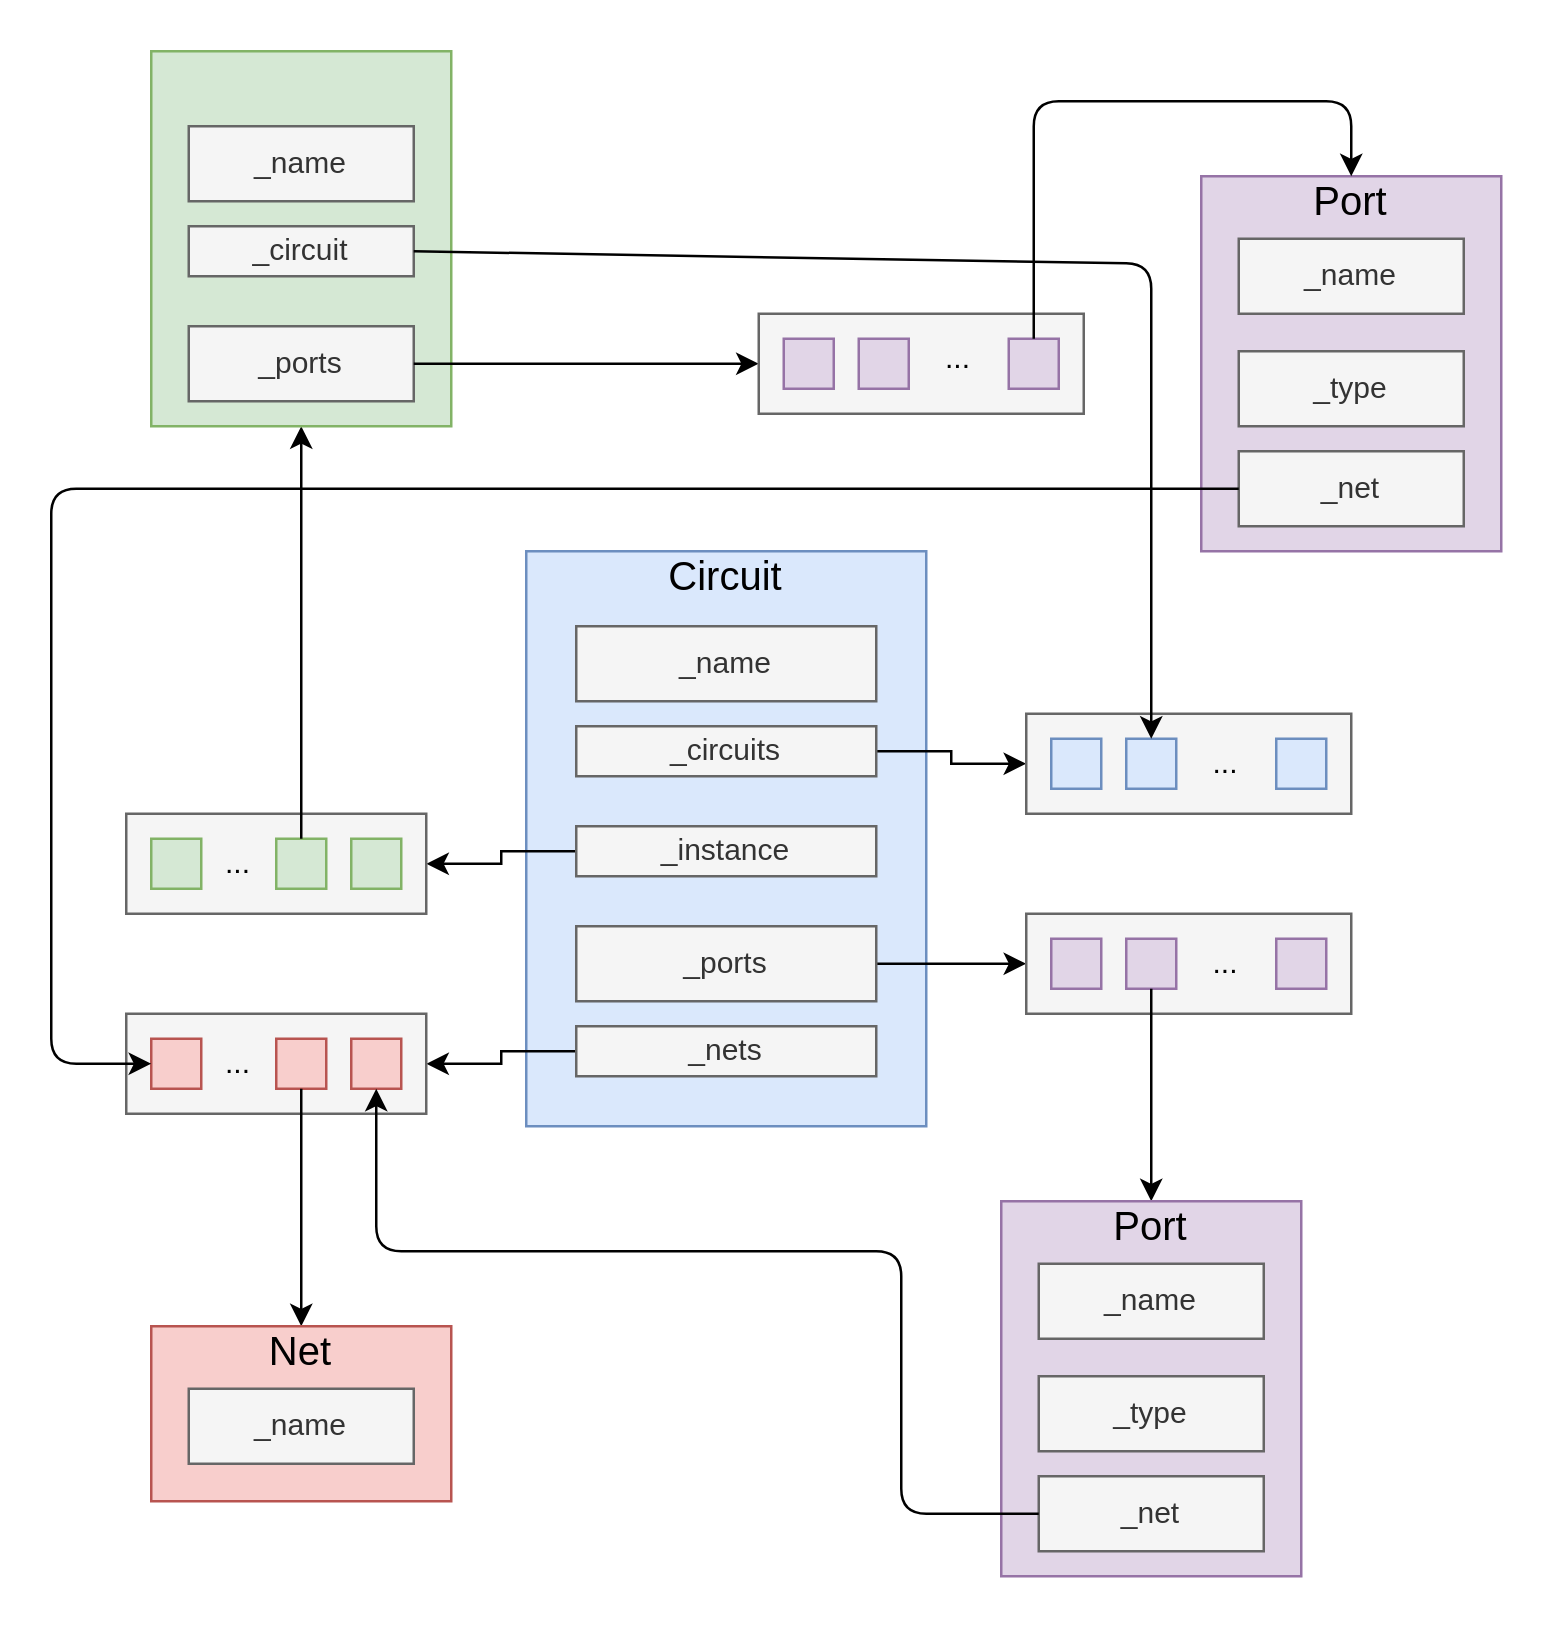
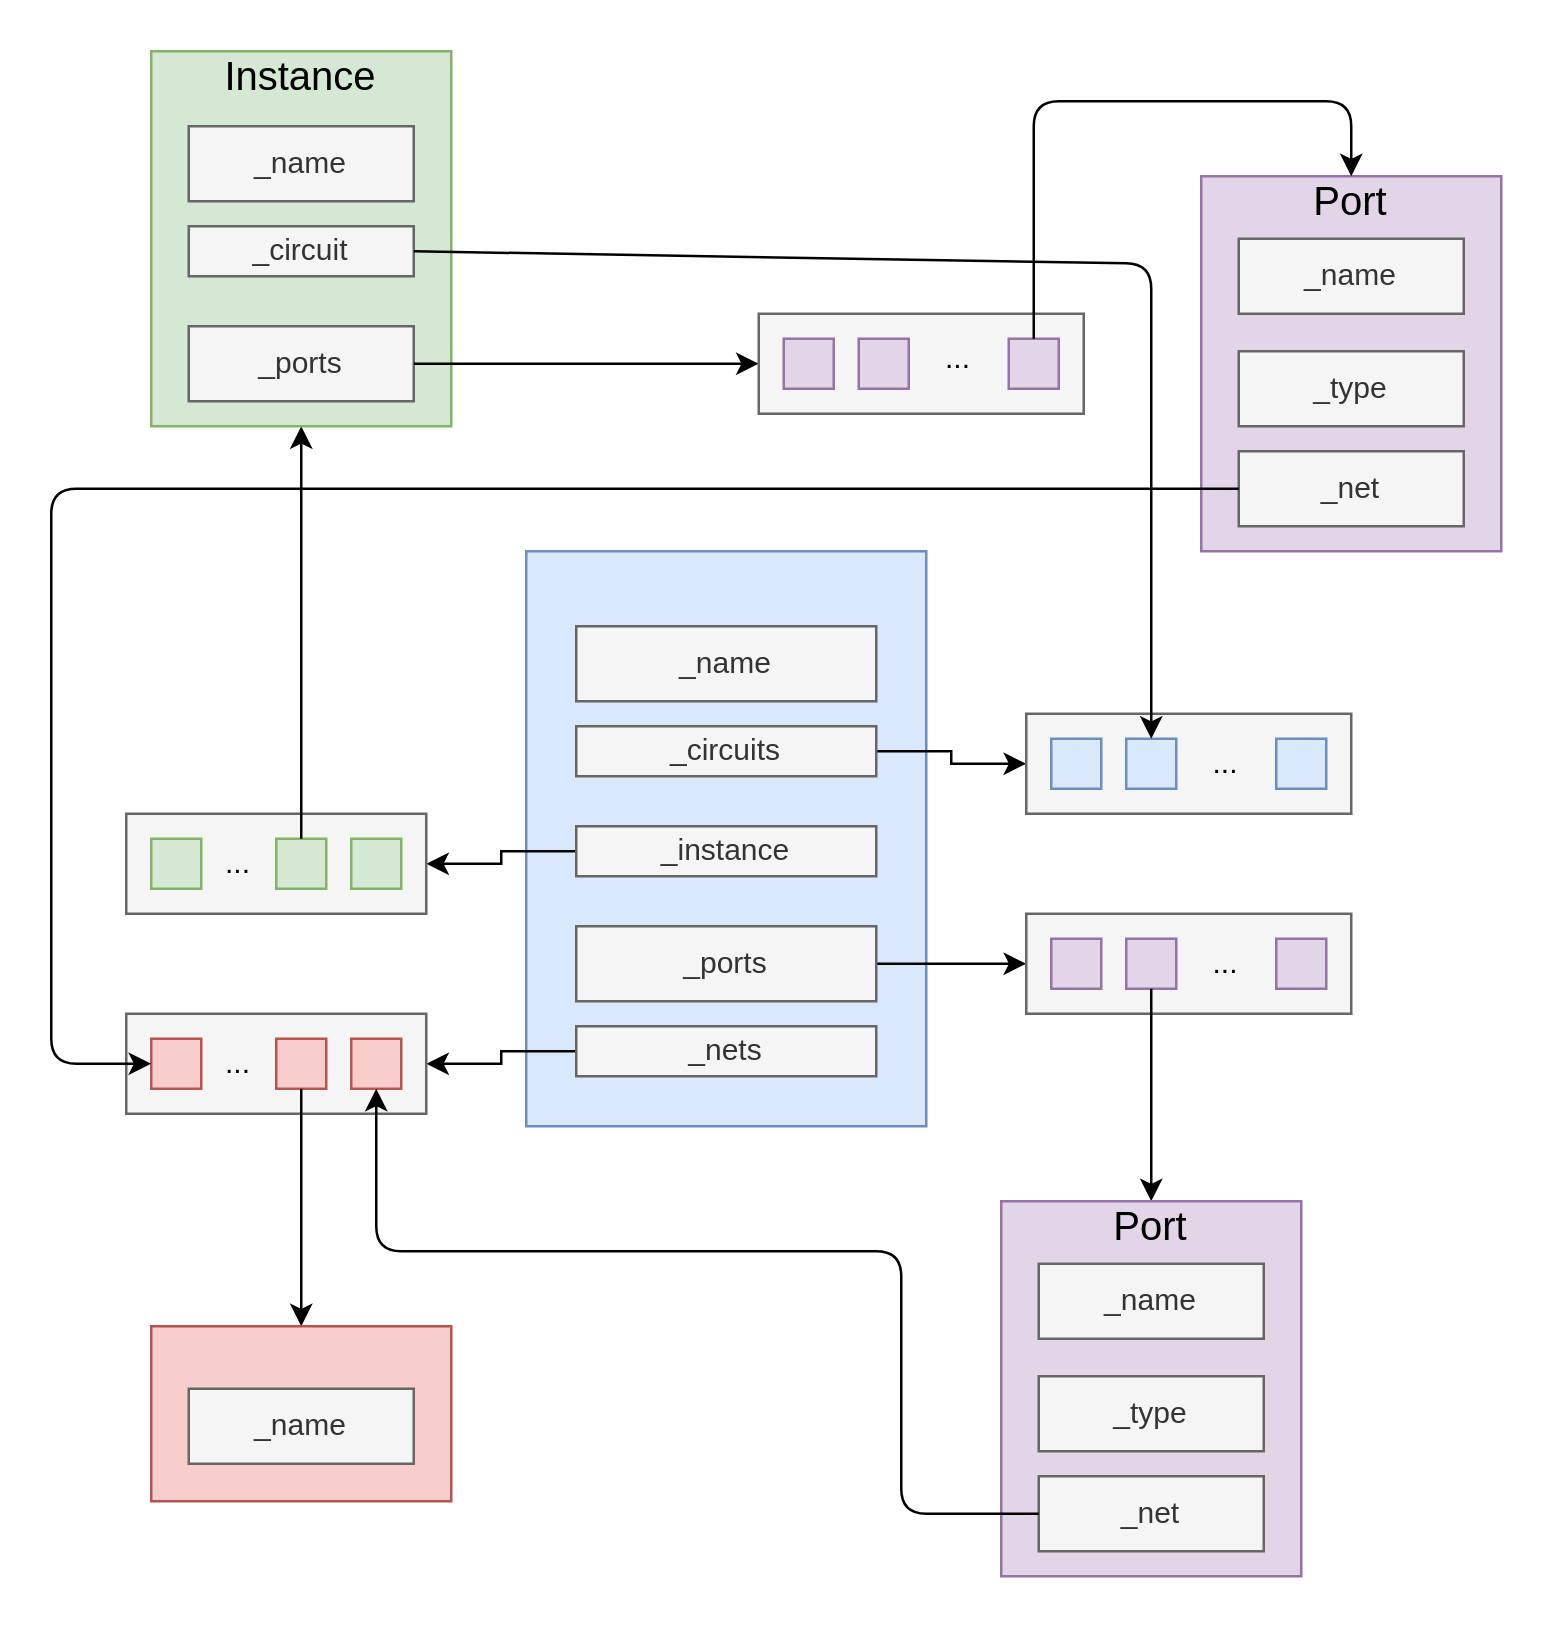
  <mxCell id="0" />
  <mxCell id="1" parent="0" />
  <mxCell id="2" value="" style="rounded=0;whiteSpace=wrap;html=1;fillColor=#dae8fc;strokeColor=#6c8ebf;" parent="1" vertex="1"><mxGeometry x="210" y="220" width="160" height="230" as="geometry" /></mxCell>
  <mxCell id="3" value="" style="edgeStyle=orthogonalEdgeStyle;rounded=0;orthogonalLoop=1;jettySize=auto;html=1;" parent="1" source="4" target="5" edge="1"><mxGeometry relative="1" as="geometry" /></mxCell>
  <mxCell id="4" value="_instance" style="rounded=0;whiteSpace=wrap;html=1;fillColor=#f5f5f5;strokeColor=#666666;fontColor=#333333;" parent="1" vertex="1"><mxGeometry x="230" y="330" width="120" height="20" as="geometry" /></mxCell>
  <mxCell id="5" value="" style="rounded=0;whiteSpace=wrap;html=1;fillColor=#f5f5f5;strokeColor=#666666;fontColor=#333333;" parent="1" vertex="1"><mxGeometry x="50" y="325" width="120" height="40" as="geometry" /></mxCell>
  <mxCell id="6" value="" style="edgeStyle=orthogonalEdgeStyle;rounded=0;orthogonalLoop=1;jettySize=auto;html=1;entryX=0;entryY=0.5;entryDx=0;entryDy=0;" parent="1" source="7" target="28" edge="1"><mxGeometry relative="1" as="geometry"><mxPoint x="410" y="385" as="targetPoint" /></mxGeometry></mxCell>
  <mxCell id="7" value="_ports" style="rounded=0;whiteSpace=wrap;html=1;fillColor=#f5f5f5;strokeColor=#666666;fontColor=#333333;" parent="1" vertex="1"><mxGeometry x="230" y="370" width="120" height="30" as="geometry" /></mxCell>
  <mxCell id="8" value="" style="edgeStyle=orthogonalEdgeStyle;rounded=0;orthogonalLoop=1;jettySize=auto;html=1;entryX=1;entryY=0.5;entryDx=0;entryDy=0;" parent="1" source="9" target="23" edge="1"><mxGeometry relative="1" as="geometry"><mxPoint x="170" y="425" as="targetPoint" /></mxGeometry></mxCell>
  <mxCell id="9" value="_nets" style="rounded=0;whiteSpace=wrap;html=1;fillColor=#f5f5f5;strokeColor=#666666;fontColor=#333333;" parent="1" vertex="1"><mxGeometry x="230" y="410" width="120" height="20" as="geometry" /></mxCell>
  <mxCell id="10" value="" style="edgeStyle=orthogonalEdgeStyle;rounded=0;orthogonalLoop=1;jettySize=auto;html=1;" parent="1" source="11" target="12" edge="1"><mxGeometry relative="1" as="geometry" /></mxCell>
  <mxCell id="11" value="_circuits" style="rounded=0;whiteSpace=wrap;html=1;fillColor=#f5f5f5;strokeColor=#666666;fontColor=#333333;" parent="1" vertex="1"><mxGeometry x="230" y="290" width="120" height="20" as="geometry" /></mxCell>
  <mxCell id="12" value="" style="rounded=0;whiteSpace=wrap;html=1;fillColor=#f5f5f5;strokeColor=#666666;fontColor=#333333;" parent="1" vertex="1"><mxGeometry x="410" y="285" width="130" height="40" as="geometry" /></mxCell>
  <mxCell id="13" value="" style="rounded=0;whiteSpace=wrap;html=1;fillColor=#dae8fc;strokeColor=#6c8ebf;" parent="1" vertex="1"><mxGeometry x="420" y="295" width="20" height="20" as="geometry" /></mxCell>
  <mxCell id="14" value="" style="rounded=0;whiteSpace=wrap;html=1;fillColor=#dae8fc;strokeColor=#6c8ebf;" parent="1" vertex="1"><mxGeometry x="450" y="295" width="20" height="20" as="geometry" /></mxCell>
  <mxCell id="15" value="" style="rounded=0;whiteSpace=wrap;html=1;fillColor=#dae8fc;strokeColor=#6c8ebf;" parent="1" vertex="1"><mxGeometry x="510" y="295" width="20" height="20" as="geometry" /></mxCell>
  <mxCell id="16" value="..." style="text;html=1;strokeColor=none;fillColor=none;align=center;verticalAlign=middle;whiteSpace=wrap;rounded=0;" parent="1" vertex="1"><mxGeometry x="480" y="295" width="20" height="20" as="geometry" /></mxCell>
- <mxCell id="17" value="&lt;font style=&quot;font-size: 16px&quot;&gt;Circuit&lt;/font&gt;" style="text;html=1;strokeColor=none;fillColor=none;align=center;verticalAlign=middle;whiteSpace=wrap;rounded=0;" parent="1" vertex="1"><mxGeometry x="210" y="220" width="160" height="20" as="geometry" /></mxCell>
  <mxCell id="18" value="_name" style="rounded=0;whiteSpace=wrap;html=1;fillColor=#f5f5f5;strokeColor=#666666;fontColor=#333333;" parent="1" vertex="1"><mxGeometry x="230" y="250" width="120" height="30" as="geometry" /></mxCell>
  <mxCell id="19" value="" style="rounded=0;whiteSpace=wrap;html=1;fillColor=#d5e8d4;strokeColor=#82b366;" parent="1" vertex="1"><mxGeometry x="140" y="335" width="20" height="20" as="geometry" /></mxCell>
  <mxCell id="20" value="" style="rounded=0;whiteSpace=wrap;html=1;fillColor=#d5e8d4;strokeColor=#82b366;" parent="1" vertex="1"><mxGeometry x="110" y="335" width="20" height="20" as="geometry" /></mxCell>
  <mxCell id="21" value="" style="rounded=0;whiteSpace=wrap;html=1;fillColor=#d5e8d4;strokeColor=#82b366;" parent="1" vertex="1"><mxGeometry x="60" y="335" width="20" height="20" as="geometry" /></mxCell>
  <mxCell id="22" value="..." style="text;html=1;strokeColor=none;fillColor=none;align=center;verticalAlign=middle;whiteSpace=wrap;rounded=0;" parent="1" vertex="1"><mxGeometry x="80" y="335" width="30" height="20" as="geometry" /></mxCell>
  <mxCell id="23" value="" style="rounded=0;whiteSpace=wrap;html=1;fillColor=#f5f5f5;strokeColor=#666666;fontColor=#333333;" parent="1" vertex="1"><mxGeometry x="50" y="405" width="120" height="40" as="geometry" /></mxCell>
  <mxCell id="24" value="" style="rounded=0;whiteSpace=wrap;html=1;fillColor=#f8cecc;strokeColor=#b85450;" parent="1" vertex="1"><mxGeometry x="140" y="415" width="20" height="20" as="geometry" /></mxCell>
  <mxCell id="25" value="" style="rounded=0;whiteSpace=wrap;html=1;fillColor=#f8cecc;strokeColor=#b85450;" parent="1" vertex="1"><mxGeometry x="110" y="415" width="20" height="20" as="geometry" /></mxCell>
  <mxCell id="26" value="" style="rounded=0;whiteSpace=wrap;html=1;fillColor=#f8cecc;strokeColor=#b85450;" parent="1" vertex="1"><mxGeometry x="60" y="415" width="20" height="20" as="geometry" /></mxCell>
  <mxCell id="27" value="..." style="text;html=1;strokeColor=none;fillColor=none;align=center;verticalAlign=middle;whiteSpace=wrap;rounded=0;" parent="1" vertex="1"><mxGeometry x="80" y="415" width="30" height="20" as="geometry" /></mxCell>
  <mxCell id="28" value="" style="rounded=0;whiteSpace=wrap;html=1;fillColor=#f5f5f5;strokeColor=#666666;fontColor=#333333;" parent="1" vertex="1"><mxGeometry x="410" y="365" width="130" height="40" as="geometry" /></mxCell>
  <mxCell id="29" value="" style="rounded=0;whiteSpace=wrap;html=1;fillColor=#e1d5e7;strokeColor=#9673a6;" parent="1" vertex="1"><mxGeometry x="420" y="375" width="20" height="20" as="geometry" /></mxCell>
  <mxCell id="30" value="" style="rounded=0;whiteSpace=wrap;html=1;fillColor=#e1d5e7;strokeColor=#9673a6;" parent="1" vertex="1"><mxGeometry x="450" y="375" width="20" height="20" as="geometry" /></mxCell>
  <mxCell id="31" value="" style="rounded=0;whiteSpace=wrap;html=1;fillColor=#e1d5e7;strokeColor=#9673a6;" parent="1" vertex="1"><mxGeometry x="510" y="375" width="20" height="20" as="geometry" /></mxCell>
  <mxCell id="32" value="..." style="text;html=1;strokeColor=none;fillColor=none;align=center;verticalAlign=middle;whiteSpace=wrap;rounded=0;" parent="1" vertex="1"><mxGeometry x="480" y="375" width="20" height="20" as="geometry" /></mxCell>
  <mxCell id="33" value="" style="endArrow=classic;html=1;exitX=0.5;exitY=0;exitDx=0;exitDy=0;entryX=0.5;entryY=1;entryDx=0;entryDy=0;" parent="1" source="20" target="34" edge="1"><mxGeometry width="50" height="50" relative="1" as="geometry"><mxPoint x="90" y="280" as="sourcePoint" /><mxPoint x="-30" y="250" as="targetPoint" /></mxGeometry></mxCell>
  <mxCell id="34" value="" style="rounded=0;whiteSpace=wrap;html=1;fillColor=#d5e8d4;strokeColor=#82b366;" parent="1" vertex="1"><mxGeometry x="60" y="20" width="120" height="150" as="geometry" /></mxCell>
  <mxCell id="35" value="_ports" style="rounded=0;whiteSpace=wrap;html=1;fillColor=#f5f5f5;strokeColor=#666666;fontColor=#333333;" parent="1" vertex="1"><mxGeometry x="75" y="130" width="90" height="30" as="geometry" /></mxCell>
  <mxCell id="36" value="_circuit" style="rounded=0;whiteSpace=wrap;html=1;fillColor=#f5f5f5;strokeColor=#666666;fontColor=#333333;" parent="1" vertex="1"><mxGeometry x="75" y="90" width="90" height="20" as="geometry" /></mxCell>
  <mxCell id="37" value="_name" style="rounded=0;whiteSpace=wrap;html=1;fillColor=#f5f5f5;strokeColor=#666666;fontColor=#333333;" parent="1" vertex="1"><mxGeometry x="75" y="50" width="90" height="30" as="geometry" /></mxCell>
+ <mxCell id="38" value="&lt;font style=&quot;font-size: 16px&quot;&gt;Instance&lt;/font&gt;" style="text;html=1;strokeColor=none;fillColor=none;align=center;verticalAlign=middle;whiteSpace=wrap;rounded=0;" parent="1" vertex="1"><mxGeometry x="60" y="20" width="120" height="20" as="geometry" /></mxCell>
  <mxCell id="39" value="" style="endArrow=classic;html=1;exitX=1;exitY=0.5;exitDx=0;exitDy=0;entryX=0;entryY=0.5;entryDx=0;entryDy=0;" parent="1" source="35" target="40" edge="1"><mxGeometry width="50" height="50" relative="1" as="geometry"><mxPoint x="270" y="350" as="sourcePoint" /><mxPoint x="330" y="145" as="targetPoint" /></mxGeometry></mxCell>
  <mxCell id="40" value="" style="rounded=0;whiteSpace=wrap;html=1;fillColor=#f5f5f5;strokeColor=#666666;fontColor=#333333;" parent="1" vertex="1"><mxGeometry x="303" y="125" width="130" height="40" as="geometry" /></mxCell>
  <mxCell id="41" value="" style="rounded=0;whiteSpace=wrap;html=1;fillColor=#e1d5e7;strokeColor=#9673a6;" parent="1" vertex="1"><mxGeometry x="313" y="135" width="20" height="20" as="geometry" /></mxCell>
  <mxCell id="42" value="" style="rounded=0;whiteSpace=wrap;html=1;fillColor=#e1d5e7;strokeColor=#9673a6;" parent="1" vertex="1"><mxGeometry x="343" y="135" width="20" height="20" as="geometry" /></mxCell>
  <mxCell id="43" value="" style="rounded=0;whiteSpace=wrap;html=1;fillColor=#e1d5e7;strokeColor=#9673a6;" parent="1" vertex="1"><mxGeometry x="403" y="135" width="20" height="20" as="geometry" /></mxCell>
  <mxCell id="44" value="..." style="text;html=1;strokeColor=none;fillColor=none;align=center;verticalAlign=middle;whiteSpace=wrap;rounded=0;" parent="1" vertex="1"><mxGeometry x="373" y="135" width="20" height="15" as="geometry" /></mxCell>
  <mxCell id="45" value="" style="endArrow=classic;html=1;exitX=0.5;exitY=1;exitDx=0;exitDy=0;entryX=0.5;entryY=0;entryDx=0;entryDy=0;" parent="1" source="25" target="46" edge="1"><mxGeometry width="50" height="50" relative="1" as="geometry"><mxPoint x="290" y="580" as="sourcePoint" /><mxPoint x="120" y="480" as="targetPoint" /></mxGeometry></mxCell>
  <mxCell id="46" value="" style="rounded=0;whiteSpace=wrap;html=1;fillColor=#f8cecc;strokeColor=#b85450;" parent="1" vertex="1"><mxGeometry x="60" y="530" width="120" height="70" as="geometry" /></mxCell>
- <mxCell id="47" value="&lt;font style=&quot;font-size: 16px&quot;&gt;Net&lt;/font&gt;" style="text;html=1;strokeColor=none;fillColor=none;align=center;verticalAlign=middle;whiteSpace=wrap;rounded=0;" parent="1" vertex="1"><mxGeometry x="60" y="530" width="120" height="20" as="geometry" /></mxCell>
  <mxCell id="48" value="_name" style="rounded=0;whiteSpace=wrap;html=1;fillColor=#f5f5f5;strokeColor=#666666;fontColor=#333333;" parent="1" vertex="1"><mxGeometry x="75" y="555" width="90" height="30" as="geometry" /></mxCell>
  <mxCell id="49" value="" style="endArrow=classic;html=1;exitX=0.5;exitY=1;exitDx=0;exitDy=0;entryX=0.5;entryY=0;entryDx=0;entryDy=0;" parent="1" source="30" target="50" edge="1"><mxGeometry width="50" height="50" relative="1" as="geometry"><mxPoint x="450" y="550" as="sourcePoint" /><mxPoint x="460" y="460" as="targetPoint" /></mxGeometry></mxCell>
  <mxCell id="50" value="" style="rounded=0;whiteSpace=wrap;html=1;fillColor=#e1d5e7;strokeColor=#9673a6;" parent="1" vertex="1"><mxGeometry x="400" y="480" width="120" height="150" as="geometry" /></mxCell>
  <mxCell id="51" value="&lt;font style=&quot;font-size: 16px&quot;&gt;Port&lt;/font&gt;" style="text;html=1;strokeColor=none;fillColor=none;align=center;verticalAlign=middle;whiteSpace=wrap;rounded=0;" parent="1" vertex="1"><mxGeometry x="400" y="480" width="120" height="20" as="geometry" /></mxCell>
  <mxCell id="52" value="_name" style="rounded=0;whiteSpace=wrap;html=1;fillColor=#f5f5f5;strokeColor=#666666;fontColor=#333333;" parent="1" vertex="1"><mxGeometry x="415" y="505" width="90" height="30" as="geometry" /></mxCell>
  <mxCell id="53" value="_type" style="rounded=0;whiteSpace=wrap;html=1;fillColor=#f5f5f5;strokeColor=#666666;fontColor=#333333;" parent="1" vertex="1"><mxGeometry x="415" y="550" width="90" height="30" as="geometry" /></mxCell>
  <mxCell id="54" value="_net" style="rounded=0;whiteSpace=wrap;html=1;fillColor=#f5f5f5;strokeColor=#666666;fontColor=#333333;" parent="1" vertex="1"><mxGeometry x="415" y="590" width="90" height="30" as="geometry" /></mxCell>
  <mxCell id="55" value="" style="rounded=0;whiteSpace=wrap;html=1;fillColor=#e1d5e7;strokeColor=#9673a6;" parent="1" vertex="1"><mxGeometry x="480" y="70" width="120" height="150" as="geometry" /></mxCell>
  <mxCell id="56" value="&lt;font style=&quot;font-size: 16px&quot;&gt;Port&lt;/font&gt;" style="text;html=1;strokeColor=none;fillColor=none;align=center;verticalAlign=middle;whiteSpace=wrap;rounded=0;" parent="1" vertex="1"><mxGeometry x="480" y="70" width="120" height="20" as="geometry" /></mxCell>
  <mxCell id="57" value="_name" style="rounded=0;whiteSpace=wrap;html=1;fillColor=#f5f5f5;strokeColor=#666666;fontColor=#333333;" parent="1" vertex="1"><mxGeometry x="495" y="95" width="90" height="30" as="geometry" /></mxCell>
  <mxCell id="58" value="_type" style="rounded=0;whiteSpace=wrap;html=1;fillColor=#f5f5f5;strokeColor=#666666;fontColor=#333333;" parent="1" vertex="1"><mxGeometry x="495" y="140" width="90" height="30" as="geometry" /></mxCell>
  <mxCell id="59" value="_net" style="rounded=0;whiteSpace=wrap;html=1;fillColor=#f5f5f5;strokeColor=#666666;fontColor=#333333;" parent="1" vertex="1"><mxGeometry x="495" y="180" width="90" height="30" as="geometry" /></mxCell>
  <mxCell id="60" value="" style="endArrow=classic;html=1;exitX=0.5;exitY=0;exitDx=0;exitDy=0;entryX=0.5;entryY=0;entryDx=0;entryDy=0;" parent="1" source="43" target="55" edge="1"><mxGeometry width="50" height="50" relative="1" as="geometry"><mxPoint x="480" y="0" as="sourcePoint" /><mxPoint x="577" y="70" as="targetPoint" /><Array as="points"><mxPoint x="413" y="40" /><mxPoint x="540" y="40" /></Array></mxGeometry></mxCell>
  <mxCell id="61" value="" style="endArrow=classic;html=1;exitX=0;exitY=0.5;exitDx=0;exitDy=0;entryX=0;entryY=0.5;entryDx=0;entryDy=0;" parent="1" source="59" target="26" edge="1"><mxGeometry width="50" height="50" relative="1" as="geometry"><mxPoint x="410" y="250" as="sourcePoint" /><mxPoint x="40" y="195" as="targetPoint" /><Array as="points"><mxPoint x="20" y="195" /><mxPoint x="20" y="425" /></Array></mxGeometry></mxCell>
  <mxCell id="62" value="" style="endArrow=classic;html=1;entryX=0.5;entryY=1;entryDx=0;entryDy=0;exitX=0;exitY=0.5;exitDx=0;exitDy=0;" parent="1" source="54" target="24" edge="1"><mxGeometry width="50" height="50" relative="1" as="geometry"><mxPoint x="240" y="540" as="sourcePoint" /><mxPoint x="290" y="490" as="targetPoint" /><Array as="points"><mxPoint x="360" y="605" /><mxPoint x="360" y="500" /><mxPoint x="150" y="500" /><mxPoint x="150" y="470" /></Array></mxGeometry></mxCell>
  <mxCell id="63" value="" style="endArrow=classic;html=1;exitX=1;exitY=0.5;exitDx=0;exitDy=0;entryX=0.5;entryY=0;entryDx=0;entryDy=0;" parent="1" source="36" target="14" edge="1"><mxGeometry width="50" height="50" relative="1" as="geometry"><mxPoint x="165" y="105" as="sourcePoint" /><mxPoint x="460" y="105" as="targetPoint" /><Array as="points"><mxPoint x="460" y="105" /></Array></mxGeometry></mxCell>
